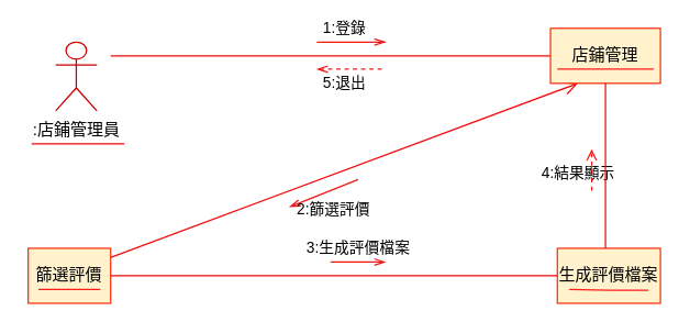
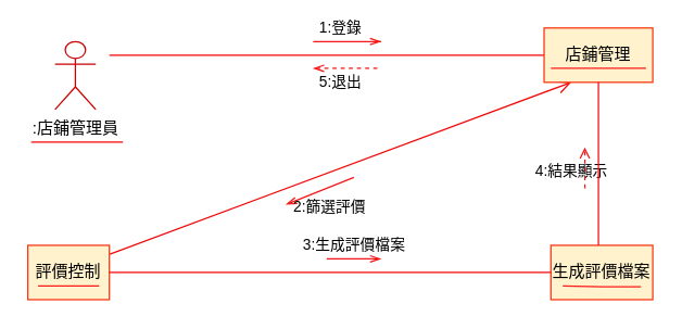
  <mxCell id="0" />
  <mxCell id="1" parent="0" />
  <mxCell id="2" value=":店鋪管理員" style="shape=umlActor;verticalLabelPosition=bottom;verticalAlign=top;html=1;outlineConnect=0;strokeColor=#CC0000;" vertex="1" parent="1"><mxGeometry x="40" y="30" width="30" height="50" as="geometry" /></mxCell>
- <mxCell id="3" value="篩選評價" style="rounded=0;whiteSpace=wrap;html=1;fillColor=#fff2cc;strokeColor=#f93310;" vertex="1" parent="1"><mxGeometry x="20" y="180" width="60" height="40" as="geometry" /></mxCell>
+ <mxCell id="3" value="評價控制" style="rounded=0;whiteSpace=wrap;html=1;fillColor=#fff2cc;strokeColor=#f93310;" vertex="1" parent="1"><mxGeometry x="20" y="180" width="60" height="40" as="geometry" /></mxCell>
  <mxCell id="4" value="生成評價檔案" style="rounded=0;whiteSpace=wrap;html=1;fillColor=#fff2cc;strokeColor=#f93310;" vertex="1" parent="1"><mxGeometry x="405" y="180" width="75" height="40" as="geometry" /></mxCell>
  <mxCell id="5" value="" style="endArrow=none;html=1;rounded=0;edgeStyle=orthogonalEdgeStyle;strokeColor=#fd1c1c;" edge="1" parent="1"><mxGeometry relative="1" as="geometry"><mxPoint x="27.5" y="210" as="sourcePoint" /><mxPoint x="72.5" y="210" as="targetPoint" /></mxGeometry></mxCell>
  <mxCell id="6" value="" style="endArrow=none;html=1;rounded=0;endSize=8;startSize=8;endFill=0;strokeColor=#f10909;entryX=0;entryY=0.5;entryDx=0;entryDy=0;" edge="1" parent="1" target="11"><mxGeometry width="50" height="50" relative="1" as="geometry"><mxPoint x="80" y="40" as="sourcePoint" /><mxPoint x="275" y="-40" as="targetPoint" /></mxGeometry></mxCell>
  <mxCell id="7" value="" style="endArrow=none;html=1;rounded=0;endSize=8;startSize=8;endFill=0;strokeColor=#f10909;entryX=0;entryY=0.5;entryDx=0;entryDy=0;exitX=1;exitY=0.5;exitDx=0;exitDy=0;" edge="1" parent="1" source="3" target="4"><mxGeometry width="50" height="50" relative="1" as="geometry"><mxPoint x="105" y="220" as="sourcePoint" /><mxPoint x="560" y="70" as="targetPoint" /><Array as="points" /></mxGeometry></mxCell>
  <mxCell id="8" value="" style="line;strokeWidth=1;fillColor=none;align=left;verticalAlign=middle;spacingTop=-1;spacingLeft=3;spacingRight=3;rotatable=0;labelPosition=right;points=[];portConstraint=eastwest;strokeColor=#f20707;" vertex="1" parent="1"><mxGeometry x="22.5" y="100" width="67.5" height="8" as="geometry" /></mxCell>
  <mxCell id="9" value="" style="endArrow=none;html=1;rounded=0;edgeStyle=orthogonalEdgeStyle;strokeColor=#fd1c1c;" edge="1" parent="1"><mxGeometry relative="1" as="geometry"><mxPoint x="413.75" y="210" as="sourcePoint" /><mxPoint x="471.25" y="210.5" as="targetPoint" /></mxGeometry></mxCell>
  <mxCell id="10" value="" style="endArrow=open;html=1;rounded=0;endSize=8;startSize=8;endFill=0;strokeColor=#f10909;entryX=0.25;entryY=1;entryDx=0;entryDy=0;exitX=1.006;exitY=0.164;exitDx=0;exitDy=0;exitPerimeter=0;" edge="1" parent="1" source="3" target="11"><mxGeometry width="50" height="50" relative="1" as="geometry"><mxPoint x="82" y="240" as="sourcePoint" /><mxPoint x="587.5" y="10" as="targetPoint" /></mxGeometry></mxCell>
  <mxCell id="11" value="店鋪管理" style="rounded=0;whiteSpace=wrap;html=1;fillColor=#fff2cc;strokeColor=#f93310;" vertex="1" parent="1"><mxGeometry x="400" y="20" width="80" height="40" as="geometry" /></mxCell>
  <mxCell id="12" value="" style="endArrow=none;html=1;rounded=0;edgeStyle=orthogonalEdgeStyle;strokeColor=#fd1c1c;" edge="1" parent="1"><mxGeometry relative="1" as="geometry"><mxPoint x="405" y="49.66" as="sourcePoint" /><mxPoint x="475" y="49.66" as="targetPoint" /><Array as="points"><mxPoint x="460" y="49.66" /><mxPoint x="460" y="49.66" /></Array></mxGeometry></mxCell>
  <mxCell id="13" value="4:結果顯示" style="endArrow=open;endSize=6;html=1;rounded=0;labelBackgroundColor=none;strokeColor=#f31616;dashed=1;" edge="1" parent="1"><mxGeometry x="-0.143" y="10" width="160" relative="1" as="geometry"><mxPoint x="430" y="138" as="sourcePoint" /><mxPoint x="430" y="108" as="targetPoint" /><mxPoint as="offset" /></mxGeometry></mxCell>
  <mxCell id="14" value="1:登錄" style="endArrow=openThin;endSize=6;html=1;rounded=0;labelBackgroundColor=none;strokeColor=#f31616;endFill=0;startArrow=none;startFill=0;" edge="1" parent="1"><mxGeometry x="0.4" y="10" width="160" relative="1" as="geometry"><mxPoint x="280" y="30" as="sourcePoint" /><mxPoint x="280" y="30" as="targetPoint" /><mxPoint as="offset" /><Array as="points"><mxPoint x="230" y="30" /></Array></mxGeometry></mxCell>
  <mxCell id="15" value="2:篩選評價" style="endArrow=openThin;endSize=6;html=1;rounded=0;labelBackgroundColor=none;strokeColor=#f31616;endFill=0;startArrow=none;startFill=0;" edge="1" parent="1"><mxGeometry x="-0.077" y="14" width="160" relative="1" as="geometry"><mxPoint x="260" y="130" as="sourcePoint" /><mxPoint x="210" y="150" as="targetPoint" /><mxPoint as="offset" /><Array as="points" /></mxGeometry></mxCell>
  <mxCell id="16" value="3:生成評價檔案" style="endArrow=openThin;endSize=6;html=1;rounded=0;labelBackgroundColor=none;strokeColor=#f31616;endFill=0;startArrow=none;startFill=0;" edge="1" parent="1"><mxGeometry y="10" width="160" relative="1" as="geometry"><mxPoint x="240" y="190" as="sourcePoint" /><mxPoint x="280" y="190" as="targetPoint" /><mxPoint as="offset" /><Array as="points"><mxPoint x="270" y="190" /></Array></mxGeometry></mxCell>
  <mxCell id="17" value="5:退出" style="endArrow=none;endSize=6;html=1;rounded=0;labelBackgroundColor=none;strokeColor=#f31616;endFill=0;startArrow=openThin;startFill=0;dashed=1;" edge="1" parent="1"><mxGeometry x="-0.2" y="-10" width="160" relative="1" as="geometry"><mxPoint x="230" y="49.71" as="sourcePoint" /><mxPoint x="280" y="49.71" as="targetPoint" /><mxPoint as="offset" /><Array as="points" /></mxGeometry></mxCell>
  <mxCell id="18" style="edgeStyle=orthogonalEdgeStyle;rounded=0;orthogonalLoop=1;jettySize=auto;html=1;endArrow=none;endFill=0;strokeColor=#f40b0b;" edge="1" parent="1" source="11"><mxGeometry relative="1" as="geometry"><mxPoint x="440" y="180" as="targetPoint" /></mxGeometry></mxCell>
